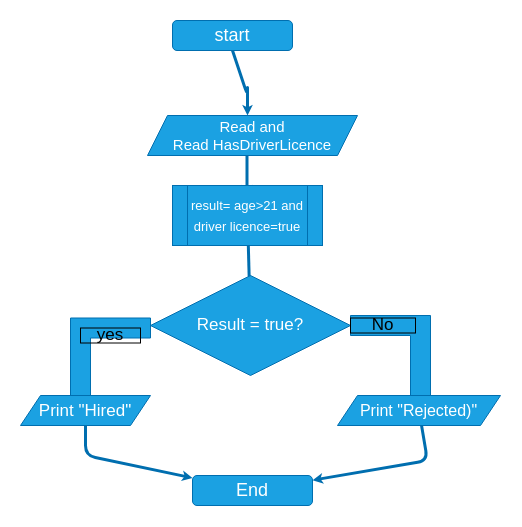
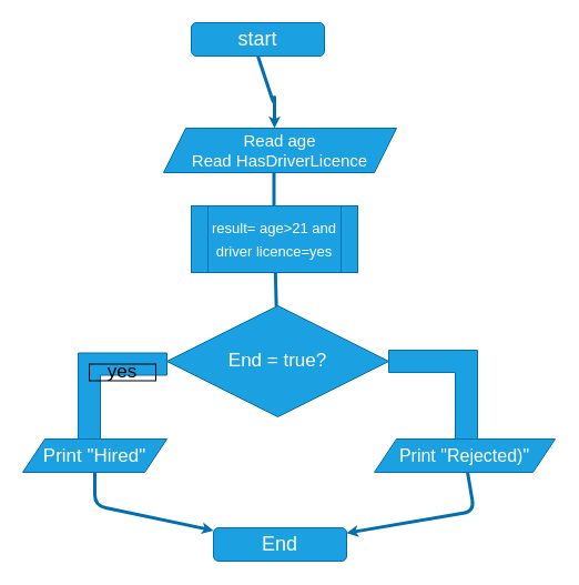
  <mxCell id="0" />
  <mxCell id="1" parent="0" />
  <mxCell id="2" value="&lt;font style=&quot;font-size: 18px;&quot;&gt;start&lt;/font&gt;" style="rounded=1;whiteSpace=wrap;html=1;fillColor=#1ba1e2;fontColor=#ffffff;strokeColor=#006EAF;" parent="1" vertex="1"><mxGeometry x="172" y="20" width="120" height="30" as="geometry" /></mxCell>
  <mxCell id="3" value="" style="endArrow=classic;html=1;fontSize=18;exitX=0.5;exitY=1;exitDx=0;exitDy=0;fillColor=#1ba1e2;strokeColor=#006EAF;strokeWidth=3;endSize=1;startSize=0;" parent="1" source="2" edge="1"><mxGeometry width="50" height="50" relative="1" as="geometry"><mxPoint x="247" y="105" as="sourcePoint" /><mxPoint x="247" y="115" as="targetPoint" /><Array as="points"><mxPoint x="247" y="95" /><mxPoint x="247" y="85" /></Array></mxGeometry></mxCell>
- <mxCell id="4" value="&lt;span style=&quot;font-size: 15px;&quot;&gt;Read and&lt;br style=&quot;font-size: 15px;&quot;&gt;&lt;/span&gt;Read HasDriverLicence" style="shape=parallelogram;perimeter=parallelogramPerimeter;whiteSpace=wrap;html=1;fixedSize=1;fontSize=15;fillColor=#1ba1e2;fontColor=#ffffff;strokeColor=#006EAF;" parent="1" vertex="1"><mxGeometry x="147" y="115" width="210" height="40" as="geometry" /></mxCell>
+ <mxCell id="4" value="&lt;span style=&quot;font-size: 15px;&quot;&gt;Read age&lt;br style=&quot;font-size: 15px;&quot;&gt;&lt;/span&gt;Read HasDriverLicence" style="shape=parallelogram;perimeter=parallelogramPerimeter;whiteSpace=wrap;html=1;fixedSize=1;fontSize=15;fillColor=#1ba1e2;fontColor=#ffffff;strokeColor=#006EAF;" parent="1" vertex="1"><mxGeometry x="147" y="115" width="210" height="40" as="geometry" /></mxCell>
  <mxCell id="5" value="" style="endArrow=classic;html=1;fontSize=18;fillColor=#1ba1e2;strokeColor=#006EAF;strokeWidth=3;endSize=1;startSize=0;" parent="1" edge="1"><mxGeometry width="50" height="50" relative="1" as="geometry"><mxPoint x="246.5" y="155" as="sourcePoint" /><mxPoint x="246.5" y="195" as="targetPoint" /><Array as="points" /></mxGeometry></mxCell>
- <mxCell id="6" value="Result = true?" style="rhombus;whiteSpace=wrap;html=1;fontSize=17;fillColor=#1ba1e2;fontColor=#ffffff;strokeColor=#006EAF;" parent="1" vertex="1"><mxGeometry x="150" y="275" width="200" height="100" as="geometry" /></mxCell>
+ <mxCell id="6" value="End = true?" style="rhombus;whiteSpace=wrap;html=1;fontSize=17;fillColor=#1ba1e2;fontColor=#ffffff;strokeColor=#006EAF;" parent="1" vertex="1"><mxGeometry x="150" y="275" width="200" height="100" as="geometry" /></mxCell>
  <mxCell id="7" value="" style="shape=corner;whiteSpace=wrap;html=1;fontSize=17;fillColor=#1ba1e2;fontColor=#ffffff;strokeColor=#006EAF;movable=1;resizable=1;rotatable=1;deletable=1;editable=1;connectable=1;" parent="1" vertex="1"><mxGeometry x="70" y="317.5" width="80" height="80" as="geometry" /></mxCell>
  <mxCell id="8" value="&lt;span style=&quot;font-size: 17px;&quot;&gt;Print &quot;Hired&quot;&lt;/span&gt;" style="shape=parallelogram;perimeter=parallelogramPerimeter;whiteSpace=wrap;html=1;fixedSize=1;fontSize=18;fillColor=#1ba1e2;fontColor=#ffffff;strokeColor=#006EAF;" parent="1" vertex="1"><mxGeometry x="20" y="395" width="130" height="30" as="geometry" /></mxCell>
  <mxCell id="9" value="" style="shape=corner;whiteSpace=wrap;html=1;fontSize=17;fillColor=#1ba1e2;rotation=90;fontColor=#ffffff;strokeColor=#006EAF;" parent="1" vertex="1"><mxGeometry x="350" y="315" width="80" height="80" as="geometry" /></mxCell>
  <mxCell id="10" value="&lt;span style=&quot;font-size: 16px;&quot;&gt;Print &quot;Rejected)&quot;&lt;/span&gt;" style="shape=parallelogram;perimeter=parallelogramPerimeter;whiteSpace=wrap;html=1;fixedSize=1;fontSize=16;fillColor=#1ba1e2;fontColor=#ffffff;strokeColor=#006EAF;" parent="1" vertex="1"><mxGeometry x="337" y="395" width="163" height="30" as="geometry" /></mxCell>
  <mxCell id="11" value="yes" style="whiteSpace=wrap;html=1;fontSize=17;fillColor=none;strokeColor=default;" parent="1" vertex="1"><mxGeometry x="80" y="327.5" width="60" height="15" as="geometry" /></mxCell>
- <mxCell id="12" value="No" style="whiteSpace=wrap;html=1;fontSize=17;fillColor=none;" parent="1" vertex="1"><mxGeometry x="350" y="317.5" width="65" height="15" as="geometry" /></mxCell>
  <mxCell id="13" value="" style="edgeStyle=none;rounded=1;sketch=0;html=1;shadow=0;strokeWidth=3;fontSize=13;startSize=0;endSize=1;fillColor=#1ba1e2;strokeColor=#006EAF;" parent="1" source="8" target="15" edge="1"><mxGeometry relative="1" as="geometry"><Array as="points"><mxPoint x="85" y="455" /></Array></mxGeometry></mxCell>
  <mxCell id="14" value="" style="edgeStyle=none;rounded=1;sketch=0;html=1;shadow=0;strokeWidth=3;fontSize=13;startSize=0;endSize=1;fillColor=#1ba1e2;strokeColor=#006EAF;" parent="1" source="10" target="15" edge="1"><mxGeometry relative="1" as="geometry"><Array as="points"><mxPoint x="427" y="460" /></Array></mxGeometry></mxCell>
  <mxCell id="15" value="&lt;font style=&quot;font-size: 18px;&quot;&gt;End&lt;/font&gt;" style="rounded=1;whiteSpace=wrap;html=1;fillColor=#1ba1e2;fontColor=#ffffff;strokeColor=#006EAF;" parent="1" vertex="1"><mxGeometry x="192" y="475" width="120" height="30" as="geometry" /></mxCell>
  <mxCell id="16" value="" style="edgeStyle=none;rounded=1;sketch=0;html=1;shadow=0;strokeWidth=3;fontSize=13;startSize=0;endSize=1;fillColor=#1ba1e2;strokeColor=#006EAF;endArrow=none;" parent="1" source="17" target="6" edge="1"><mxGeometry relative="1" as="geometry" /></mxCell>
- <mxCell id="17" value="&lt;font style=&quot;font-size: 13px;&quot;&gt;result= age&amp;gt;21 and driver licence=true&lt;/font&gt;" style="shape=process;whiteSpace=wrap;html=1;backgroundOutline=1;strokeColor=#006EAF;fontSize=17;fillColor=#1ba1e2;fontColor=#ffffff;" parent="1" vertex="1"><mxGeometry x="172" y="185" width="150" height="60" as="geometry" /></mxCell>
+ <mxCell id="17" value="&lt;font style=&quot;font-size: 13px;&quot;&gt;result= age&amp;gt;21 and driver licence=yes&lt;/font&gt;" style="shape=process;whiteSpace=wrap;html=1;backgroundOutline=1;strokeColor=#006EAF;fontSize=17;fillColor=#1ba1e2;fontColor=#ffffff;" parent="1" vertex="1"><mxGeometry x="172" y="185" width="150" height="60" as="geometry" /></mxCell>
